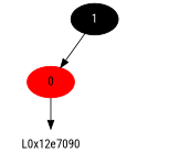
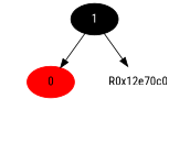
  digraph {
    fontname="Roboto Condensed"
    node [color=white fontname="Roboto Condensed" style=filled]
    edge [fontname="Roboto Condensed"]
    1 [color=black fontcolor=white]
    0 [color=red]
-   L0x12e7090
+   R0x12e70c0
    1 -> 0
-   0 -> L0x12e7090
+   1 -> R0x12e70c0
  }
